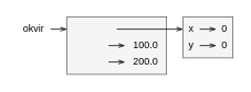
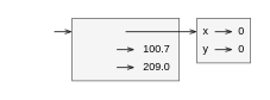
  <mxCell id="0" />
  <mxCell id="1" parent="0" />
  <mxCell id="2" value="" style="group" vertex="1" connectable="0" parent="1"><mxGeometry x="20" y="20" width="260" height="70" as="geometry" /></mxCell>
  <mxCell id="3" value="" style="group" vertex="1" connectable="0" parent="2"><mxGeometry width="260" height="70" as="geometry" /></mxCell>
  <mxCell id="4" value="" style="group" vertex="1" connectable="0" parent="3"><mxGeometry x="160" width="100" height="50" as="geometry" /></mxCell>
  <mxCell id="5" value="" style="whiteSpace=wrap;html=1;fillColor=#f5f5f5;strokeColor=#666666;" vertex="1" parent="4"><mxGeometry x="40" width="60" height="50" as="geometry" /></mxCell>
  <mxCell id="6" value="x" style="text;html=1;strokeColor=none;fillColor=none;align=center;verticalAlign=middle;whiteSpace=wrap;" vertex="1" parent="4"><mxGeometry x="40" y="5" width="20" height="20" as="geometry" /></mxCell>
  <mxCell id="7" value="y" style="text;html=1;strokeColor=none;fillColor=none;align=center;verticalAlign=middle;whiteSpace=wrap;" vertex="1" parent="4"><mxGeometry x="40" y="25" width="20" height="20" as="geometry" /></mxCell>
  <mxCell id="8" style="edgeStyle=orthogonalEdgeStyle;rounded=0;html=1;exitX=0.5;exitY=1;endArrow=openThin;endFill=0;jettySize=auto;orthogonalLoop=1;strokeWidth=1;" edge="1" parent="4" source="5" target="5"><mxGeometry relative="1" as="geometry" /></mxCell>
  <mxCell id="9" style="edgeStyle=orthogonalEdgeStyle;rounded=0;html=1;exitX=0.25;exitY=0;entryX=0.25;entryY=0;endArrow=openThin;endFill=0;jettySize=auto;orthogonalLoop=1;strokeWidth=1;" edge="1" parent="4" source="6" target="6"><mxGeometry relative="1" as="geometry" /></mxCell>
  <mxCell id="10" value="0" style="text;html=1;strokeColor=none;fillColor=none;align=center;verticalAlign=middle;whiteSpace=wrap;" vertex="1" parent="4"><mxGeometry x="80" y="5" width="20" height="20" as="geometry" /></mxCell>
  <mxCell id="11" value="0" style="text;html=1;strokeColor=none;fillColor=none;align=center;verticalAlign=middle;whiteSpace=wrap;" vertex="1" parent="4"><mxGeometry x="80" y="25" width="20" height="20" as="geometry" /></mxCell>
  <mxCell id="12" style="edgeStyle=orthogonalEdgeStyle;rounded=0;html=1;exitX=0.75;exitY=0;entryX=0.75;entryY=0;endArrow=openThin;endFill=0;jettySize=auto;orthogonalLoop=1;strokeWidth=1;" edge="1" parent="4" source="11" target="11"><mxGeometry relative="1" as="geometry" /></mxCell>
  <mxCell id="13" value="" style="endArrow=openThin;html=1;strokeWidth=1;endFill=0;" edge="1" parent="4"><mxGeometry width="50" height="50" relative="1" as="geometry"><mxPoint x="60" y="15" as="sourcePoint" /><mxPoint x="80" y="15" as="targetPoint" /></mxGeometry></mxCell>
  <mxCell id="14" value="" style="endArrow=openThin;html=1;strokeWidth=1;endFill=0;" edge="1" parent="4"><mxGeometry width="50" height="50" relative="1" as="geometry"><mxPoint x="60" y="35" as="sourcePoint" /><mxPoint x="80" y="35" as="targetPoint" /></mxGeometry></mxCell>
  <mxCell id="15" style="edgeStyle=orthogonalEdgeStyle;rounded=0;html=1;exitX=0.25;exitY=0;entryX=0.25;entryY=0;endArrow=openThin;endFill=0;jettySize=auto;orthogonalLoop=1;strokeWidth=1;" edge="1" parent="4" source="7" target="7"><mxGeometry relative="1" as="geometry" /></mxCell>
  <mxCell id="16" value="" style="whiteSpace=wrap;html=1;fillColor=#f5f5f5;strokeColor=#666666;" vertex="1" parent="3"><mxGeometry x="60" width="120" height="70" as="geometry" /></mxCell>
- <mxCell id="17" value="100.0" style="text;html=1;strokeColor=none;fillColor=none;align=center;verticalAlign=middle;whiteSpace=wrap;" vertex="1" parent="3"><mxGeometry x="130" y="25" width="50" height="20" as="geometry" /></mxCell>
- <mxCell id="18" value="200.0" style="text;html=1;strokeColor=none;fillColor=none;align=center;verticalAlign=middle;whiteSpace=wrap;" vertex="1" parent="3"><mxGeometry x="130" y="45" width="50" height="20" as="geometry" /></mxCell>
+ <mxCell id="17" value="100.7" style="text;html=1;strokeColor=none;fillColor=none;align=center;verticalAlign=middle;whiteSpace=wrap;" vertex="1" parent="3"><mxGeometry x="130" y="25" width="50" height="20" as="geometry" /></mxCell>
+ <mxCell id="18" value="209.0" style="text;html=1;strokeColor=none;fillColor=none;align=center;verticalAlign=middle;whiteSpace=wrap;" vertex="1" parent="3"><mxGeometry x="130" y="45" width="50" height="20" as="geometry" /></mxCell>
  <mxCell id="19" value="" style="endArrow=openThin;html=1;strokeWidth=1;endFill=0;" edge="1" parent="3"><mxGeometry width="50" height="50" relative="1" as="geometry"><mxPoint x="40" y="15" as="sourcePoint" /><mxPoint x="60" y="15" as="targetPoint" /></mxGeometry></mxCell>
  <mxCell id="20" value="" style="endArrow=openThin;html=1;strokeWidth=1;endFill=0;" edge="1" parent="3"><mxGeometry width="50" height="50" relative="1" as="geometry"><mxPoint x="110" y="55" as="sourcePoint" /><mxPoint x="130" y="55" as="targetPoint" /></mxGeometry></mxCell>
  <mxCell id="21" value="" style="endArrow=openThin;html=1;strokeWidth=1;endFill=0;" edge="1" parent="3"><mxGeometry width="50" height="50" relative="1" as="geometry"><mxPoint x="110" y="35" as="sourcePoint" /><mxPoint x="130" y="35" as="targetPoint" /></mxGeometry></mxCell>
  <mxCell id="22" value="" style="endArrow=openThin;html=1;strokeWidth=1;endFill=0;" edge="1" parent="3"><mxGeometry width="50" height="50" relative="1" as="geometry"><mxPoint x="120" y="15" as="sourcePoint" /><mxPoint x="200" y="15" as="targetPoint" /></mxGeometry></mxCell>
- <mxCell id="23" value="okvir" style="text;html=1;strokeColor=none;fillColor=none;align=center;verticalAlign=middle;whiteSpace=wrap;" vertex="1" parent="3"><mxGeometry y="5" width="40" height="20" as="geometry" /></mxCell>
